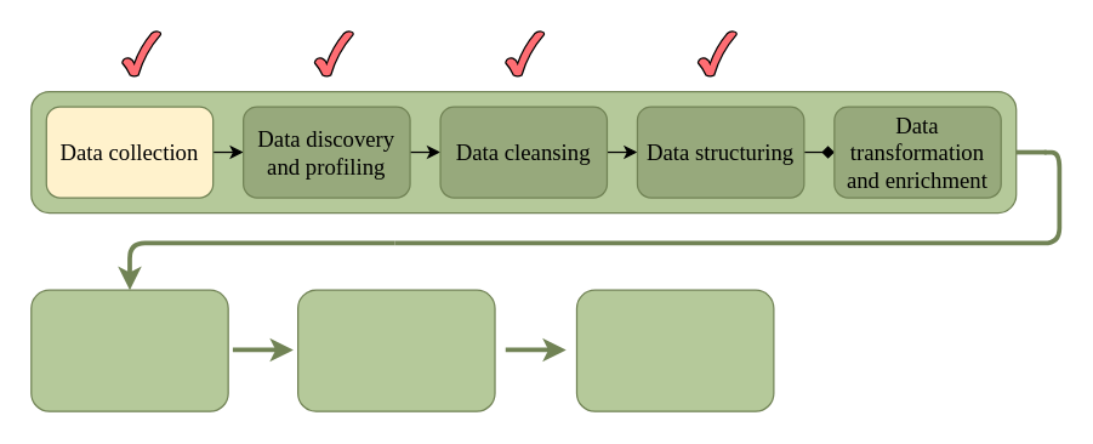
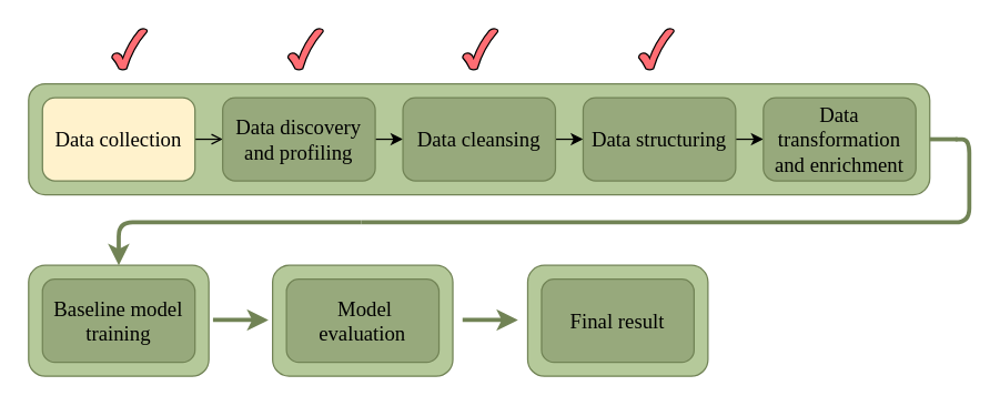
  <mxCell id="0" />
  <mxCell id="1" parent="0" />
  <mxCell id="2" value="" style="rounded=1;whiteSpace=wrap;html=1;fontFamily=Times New Roman;fontSize=15;fillColor=#B5C99A;strokeColor=#718355;fontStyle=0" vertex="1" parent="1"><mxGeometry x="196" y="191" width="130" height="80" as="geometry" /></mxCell>
  <mxCell id="3" value="" style="rounded=1;whiteSpace=wrap;html=1;fontFamily=Times New Roman;fontSize=15;fillColor=#B5C99A;strokeColor=#718355;fontStyle=0" vertex="1" parent="1"><mxGeometry x="380" y="191" width="130" height="80" as="geometry" /></mxCell>
  <mxCell id="4" value="" style="rounded=1;whiteSpace=wrap;html=1;fontFamily=Times New Roman;fontSize=15;fillColor=#B5C99A;strokeColor=#718355;fontStyle=0" vertex="1" parent="1"><mxGeometry x="20" y="191" width="130" height="80" as="geometry" /></mxCell>
  <mxCell id="5" value="" style="rounded=1;whiteSpace=wrap;html=1;fontFamily=Times New Roman;fontSize=15;fontColor=#333333;fillColor=#B5C99A;strokeColor=#718355;fontStyle=0" vertex="1" parent="1"><mxGeometry x="20" y="60" width="650" height="80" as="geometry" /></mxCell>
- <mxCell id="6" style="edgeStyle=none;html=1;exitX=1;exitY=0.5;exitDx=0;exitDy=0;entryX=0;entryY=0.5;entryDx=0;entryDy=0;fontFamily=Times New Roman;fontSize=15;fontColor=#000000;strokeColor=#000000;fontStyle=0" edge="1" parent="1" source="7" target="9"><mxGeometry relative="1" as="geometry" /></mxCell>
+ <mxCell id="6" style="edgeStyle=none;html=1;exitX=1;exitY=0.5;exitDx=0;exitDy=0;entryX=0;entryY=0.5;entryDx=0;entryDy=0;fontFamily=Times New Roman;fontSize=15;fontColor=#000000;strokeColor=#000000;fontStyle=0;endArrow=open;" edge="1" parent="1" source="7" target="9"><mxGeometry relative="1" as="geometry" /></mxCell>
  <mxCell id="7" value="&lt;p style=&quot;font-size: 15px;&quot;&gt;&lt;font face=&quot;Times New Roman&quot; style=&quot;font-size: 15px;&quot; color=&quot;#000000&quot;&gt;Data collection&lt;/font&gt;&lt;/p&gt;" style="rounded=1;whiteSpace=wrap;html=1;fillColor=#fff2cc;strokeColor=#718355;fontSize=15;fontStyle=0;" vertex="1" parent="1"><mxGeometry x="30" y="70" width="110" height="60" as="geometry" /></mxCell>
  <mxCell id="8" style="edgeStyle=none;html=1;exitX=1;exitY=0.5;exitDx=0;exitDy=0;entryX=0;entryY=0.5;entryDx=0;entryDy=0;fontFamily=Times New Roman;fontSize=15;fontColor=#000000;strokeColor=#000000;fontStyle=0" edge="1" parent="1" source="9" target="11"><mxGeometry relative="1" as="geometry" /></mxCell>
  <mxCell id="9" value="&lt;p style=&quot;font-size: 15px;&quot;&gt;&lt;font face=&quot;Times New Roman&quot; style=&quot;font-size: 15px;&quot; color=&quot;#000000&quot;&gt;Data discovery and profiling&lt;/font&gt;&lt;/p&gt;" style="rounded=1;whiteSpace=wrap;html=1;fillColor=#97A97C;strokeColor=#718355;fontSize=15;fontStyle=0" vertex="1" parent="1"><mxGeometry x="160" y="70" width="110" height="60" as="geometry" /></mxCell>
  <mxCell id="10" style="edgeStyle=none;html=1;exitX=1;exitY=0.5;exitDx=0;exitDy=0;entryX=0;entryY=0.5;entryDx=0;entryDy=0;fontFamily=Times New Roman;fontSize=15;fontColor=#000000;strokeColor=#000000;fontStyle=0" edge="1" parent="1" source="11" target="13"><mxGeometry relative="1" as="geometry" /></mxCell>
  <mxCell id="11" value="&lt;p style=&quot;font-size: 15px;&quot;&gt;&lt;font face=&quot;Times New Roman&quot; style=&quot;font-size: 15px;&quot; color=&quot;#000000&quot;&gt;Data cleansing&lt;/font&gt;&lt;/p&gt;" style="rounded=1;whiteSpace=wrap;html=1;fillColor=#97A97C;strokeColor=#718355;fontSize=15;fontStyle=0" vertex="1" parent="1"><mxGeometry x="290" y="70" width="110" height="60" as="geometry" /></mxCell>
- <mxCell id="12" style="edgeStyle=none;html=1;exitX=1;exitY=0.5;exitDx=0;exitDy=0;fontFamily=Times New Roman;fontSize=15;fontColor=#000000;strokeColor=#000000;fontStyle=0;endArrow=diamond;" edge="1" parent="1" source="13" target="14"><mxGeometry relative="1" as="geometry" /></mxCell>
+ <mxCell id="12" style="edgeStyle=none;html=1;exitX=1;exitY=0.5;exitDx=0;exitDy=0;fontFamily=Times New Roman;fontSize=15;fontColor=#000000;strokeColor=#000000;fontStyle=0" edge="1" parent="1" source="13" target="14"><mxGeometry relative="1" as="geometry" /></mxCell>
  <mxCell id="13" value="&lt;p style=&quot;font-size: 15px;&quot;&gt;&lt;font face=&quot;Times New Roman&quot; style=&quot;font-size: 15px;&quot; color=&quot;#000000&quot;&gt;Data structuring&lt;/font&gt;&lt;/p&gt;" style="rounded=1;whiteSpace=wrap;html=1;fillColor=#97A97C;strokeColor=#718355;fontSize=15;fontStyle=0" vertex="1" parent="1"><mxGeometry x="420" y="70" width="110" height="60" as="geometry" /></mxCell>
  <mxCell id="14" value="&lt;p style=&quot;font-size: 15px;&quot;&gt;&lt;font face=&quot;Times New Roman&quot; style=&quot;font-size: 15px;&quot; color=&quot;#000000&quot;&gt;Data transformation and enrichment&lt;/font&gt;&lt;/p&gt;" style="rounded=1;whiteSpace=wrap;html=1;fillColor=#97A97C;strokeColor=#718355;fontSize=15;fontStyle=0" vertex="1" parent="1"><mxGeometry x="550" y="70" width="110" height="60" as="geometry" /></mxCell>
+ <mxCell id="15" value="&lt;p style=&quot;font-size: 15px;&quot;&gt;&lt;font face=&quot;Times New Roman&quot; style=&quot;font-size: 15px;&quot; color=&quot;#000000&quot;&gt;Baseline model training&lt;/font&gt;&lt;/p&gt;" style="rounded=1;whiteSpace=wrap;html=1;fillColor=#97A97C;strokeColor=#718355;fontSize=15;fontStyle=0" vertex="1" parent="1"><mxGeometry x="30" y="201" width="110" height="60" as="geometry" /></mxCell>
+ <mxCell id="16" value="&lt;p style=&quot;font-size: 15px;&quot;&gt;&lt;font face=&quot;Times New Roman&quot; style=&quot;font-size: 15px;&quot; color=&quot;#000000&quot;&gt;&amp;nbsp;Model evaluation&lt;/font&gt;&lt;/p&gt;" style="rounded=1;whiteSpace=wrap;html=1;fillColor=#97A97C;strokeColor=#718355;fontSize=15;fontStyle=0" vertex="1" parent="1"><mxGeometry x="206" y="201" width="110" height="60" as="geometry" /></mxCell>
+ <mxCell id="17" value="&lt;p style=&quot;font-size: 15px;&quot;&gt;&lt;font face=&quot;Times New Roman&quot; style=&quot;font-size: 15px;&quot; color=&quot;#000000&quot;&gt;Final result&lt;/font&gt;&lt;/p&gt;" style="rounded=1;whiteSpace=wrap;html=1;fillColor=#97A97C;strokeColor=#718355;fontSize=15;fontStyle=0" vertex="1" parent="1"><mxGeometry x="390" y="201" width="110" height="60" as="geometry" /></mxCell>
  <mxCell id="18" value="" style="endArrow=classic;html=1;fontFamily=Times New Roman;fontSize=15;fontColor=#000000;strokeColor=#718355;strokeWidth=3;fontStyle=0" edge="1" parent="1"><mxGeometry width="50" height="50" relative="1" as="geometry"><mxPoint x="333" y="230.44" as="sourcePoint" /><mxPoint x="373" y="230.44" as="targetPoint" /></mxGeometry></mxCell>
  <mxCell id="19" value="" style="verticalLabelPosition=bottom;verticalAlign=top;html=1;shape=mxgraph.basic.tick;rounded=0;fontFamily=Times New Roman;fontSize=15;fontColor=#000000;strokeColor=#000000;fillColor=#FE6D73;" vertex="1" parent="1"><mxGeometry x="80" y="20" width="25.5" height="30" as="geometry" /></mxCell>
  <mxCell id="20" value="" style="verticalLabelPosition=bottom;verticalAlign=top;html=1;shape=mxgraph.basic.tick;rounded=0;fontFamily=Times New Roman;fontSize=15;fontColor=#000000;strokeColor=#000000;fillColor=#FE6D73;" vertex="1" parent="1"><mxGeometry x="207" y="20" width="25.5" height="30" as="geometry" /></mxCell>
  <mxCell id="21" value="" style="verticalLabelPosition=bottom;verticalAlign=top;html=1;shape=mxgraph.basic.tick;rounded=0;fontFamily=Times New Roman;fontSize=15;fontColor=#000000;strokeColor=#000000;fillColor=#FE6D73;" vertex="1" parent="1"><mxGeometry x="333" y="20" width="25.5" height="30" as="geometry" /></mxCell>
  <mxCell id="22" value="" style="verticalLabelPosition=bottom;verticalAlign=top;html=1;shape=mxgraph.basic.tick;rounded=0;fontFamily=Times New Roman;fontSize=15;fontColor=#000000;strokeColor=#000000;fillColor=#FE6D73;" vertex="1" parent="1"><mxGeometry x="460" y="20" width="25.5" height="30" as="geometry" /></mxCell>
  <mxCell id="23" value="" style="endArrow=classic;html=1;fontFamily=Times New Roman;fontSize=15;fontColor=#000000;strokeColor=#718355;strokeWidth=3;fontStyle=0" edge="1" parent="1"><mxGeometry width="50" height="50" relative="1" as="geometry"><mxPoint x="153" y="230.44" as="sourcePoint" /><mxPoint x="193" y="230.44" as="targetPoint" /></mxGeometry></mxCell>
  <mxCell id="24" value="" style="endArrow=none;html=1;fontFamily=Times New Roman;fontSize=15;fontColor=#000000;strokeColor=#718355;strokeWidth=3;exitX=1;exitY=0.5;exitDx=0;exitDy=0;" edge="1" parent="1" source="5"><mxGeometry width="50" height="50" relative="1" as="geometry"><mxPoint x="660" y="220" as="sourcePoint" /><mxPoint x="690" y="100" as="targetPoint" /></mxGeometry></mxCell>
  <mxCell id="25" value="" style="edgeStyle=elbowEdgeStyle;elbow=horizontal;endArrow=none;html=1;fontFamily=Times New Roman;fontSize=15;fontColor=#000000;strokeColor=#718355;strokeWidth=3;endFill=0;" edge="1" parent="1"><mxGeometry width="50" height="50" relative="1" as="geometry"><mxPoint x="688.5" y="100" as="sourcePoint" /><mxPoint x="260" y="160" as="targetPoint" /><Array as="points"><mxPoint x="698.5" y="140" /></Array></mxGeometry></mxCell>
  <mxCell id="26" value="" style="edgeStyle=elbowEdgeStyle;elbow=horizontal;endArrow=classic;html=1;fontFamily=Times New Roman;fontSize=15;fontColor=#000000;strokeColor=#718355;strokeWidth=3;entryX=0.5;entryY=0;entryDx=0;entryDy=0;" edge="1" parent="1" target="4"><mxGeometry width="50" height="50" relative="1" as="geometry"><mxPoint x="260" y="160" as="sourcePoint" /><mxPoint x="110" y="180" as="targetPoint" /><Array as="points"><mxPoint x="85" y="160" /></Array></mxGeometry></mxCell>
